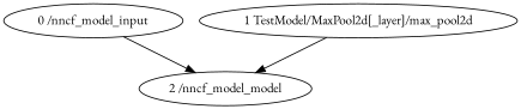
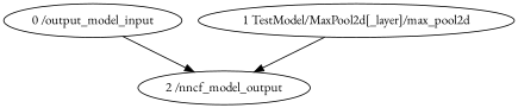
  strict digraph {
    fontname="EB Garamond"
    node [fontname="EB Garamond"]
    edge [fontname="EB Garamond"]
-   "0 /nncf_model_input" [type=nncf_model_input]
-   "2 /nncf_model_output" [type=nncf_model_output label="2 /nncf_model_model"]
+   "0 /nncf_model_input" [type=nncf_model_input label="0 /output_model_input"]
+   "2 /nncf_model_output" [type=nncf_model_output]
    "1 TestModel/MaxPool2d[_layer]/max_pool2d" [scope="TestModel/MaxPool2d[_layer]" type=max_pool2d]
    "0 /nncf_model_input" -> "2 /nncf_model_output"
    "1 TestModel/MaxPool2d[_layer]/max_pool2d" -> "2 /nncf_model_output"
  }
